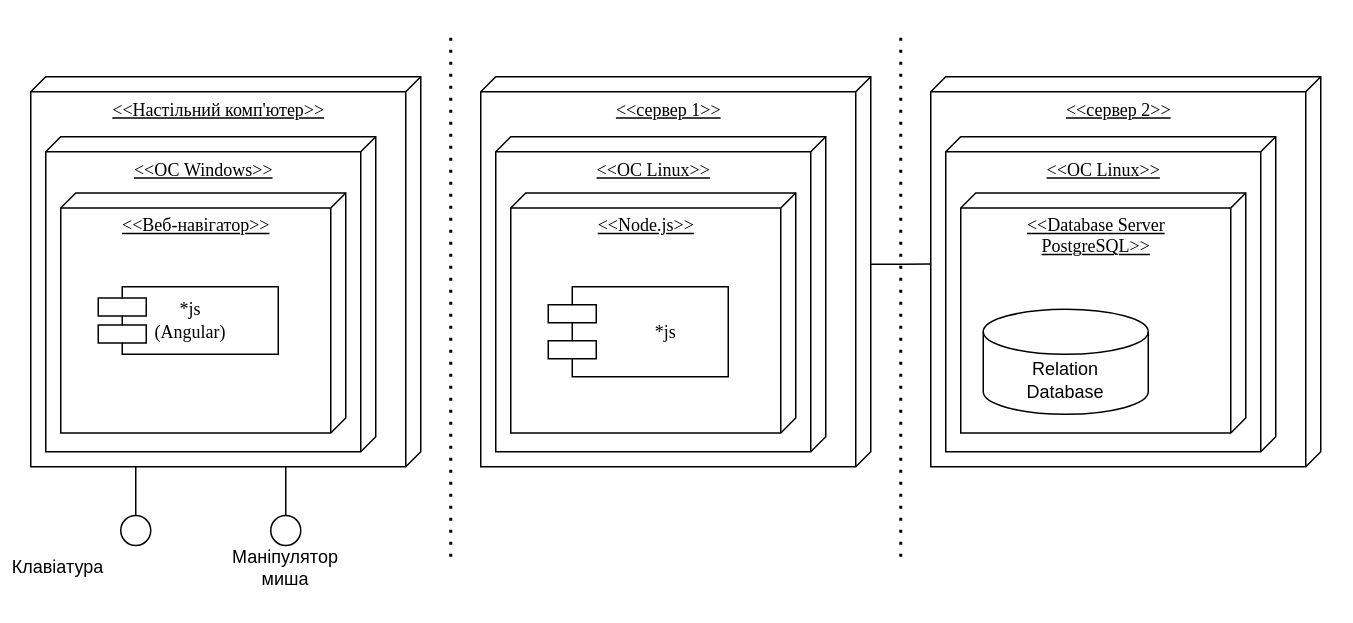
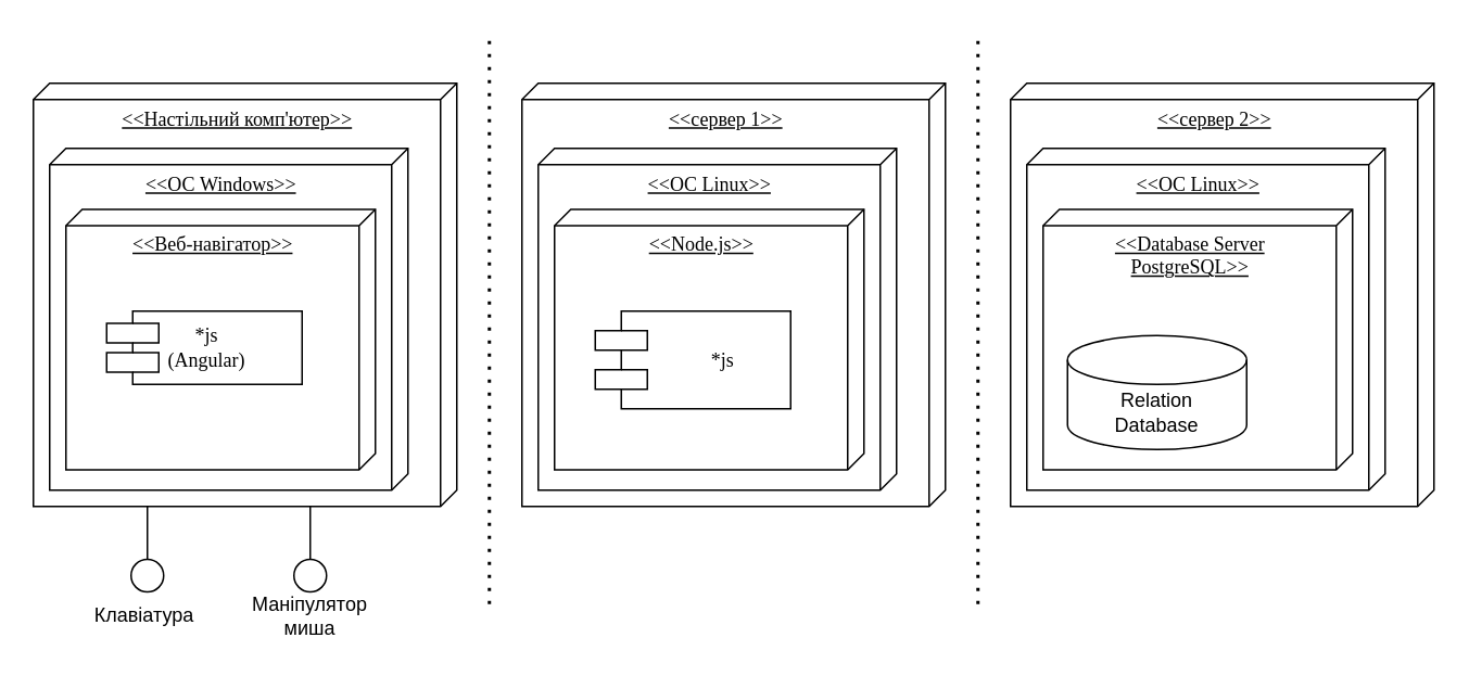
  <mxCell id="0" />
  <mxCell id="1" parent="0" />
  <mxCell id="2" value="&amp;lt;&amp;lt;Настільний комп'ютер&amp;gt;&amp;gt;" style="verticalAlign=top;align=center;spacingTop=8;spacingLeft=2;spacingRight=12;shape=cube;size=10;direction=south;fontStyle=4;html=1;rounded=0;shadow=0;comic=0;labelBackgroundColor=none;strokeWidth=1;fontFamily=Verdana;fontSize=12" parent="1" vertex="1"><mxGeometry x="20" y="50.5" width="260" height="260" as="geometry" /></mxCell>
  <mxCell id="3" value="" style="ellipse;whiteSpace=wrap;html=1;rounded=0;shadow=0;comic=0;labelBackgroundColor=none;strokeWidth=1;fontFamily=Verdana;fontSize=12;align=center;" parent="1" vertex="1"><mxGeometry x="80" y="343" width="20" height="20" as="geometry" /></mxCell>
  <mxCell id="4" style="edgeStyle=elbowEdgeStyle;rounded=0;html=1;labelBackgroundColor=none;startArrow=none;startFill=0;startSize=8;endArrow=none;endFill=0;endSize=16;fontFamily=Verdana;fontSize=12;" parent="1" source="3" edge="1"><mxGeometry relative="1" as="geometry"><mxPoint x="90.111" y="310.5" as="targetPoint" /></mxGeometry></mxCell>
  <mxCell id="5" value="&amp;lt;&amp;lt;ОС Windows&amp;gt;&amp;gt;" style="verticalAlign=top;align=center;spacingTop=8;spacingLeft=2;spacingRight=12;shape=cube;size=10;direction=south;fontStyle=4;html=1;rounded=0;shadow=0;comic=0;labelBackgroundColor=none;strokeWidth=1;fontFamily=Verdana;fontSize=12" vertex="1" parent="1"><mxGeometry x="30" y="90.5" width="220" height="210" as="geometry" /></mxCell>
  <mxCell id="6" value="&amp;lt;&amp;lt;Веб-навігатор&amp;gt;&amp;gt;" style="verticalAlign=top;align=center;spacingTop=8;spacingLeft=2;spacingRight=12;shape=cube;size=10;direction=south;fontStyle=4;html=1;rounded=0;shadow=0;comic=0;labelBackgroundColor=none;strokeWidth=1;fontFamily=Verdana;fontSize=12" vertex="1" parent="1"><mxGeometry x="40" y="128" width="190" height="160" as="geometry" /></mxCell>
  <mxCell id="7" value="&lt;div style=&quot;text-align: center;&quot;&gt;&lt;span style=&quot;background-color: initial;&quot;&gt;*js&lt;/span&gt;&lt;/div&gt;(Angular)" style="shape=component;align=left;spacingLeft=36;rounded=0;shadow=0;comic=0;labelBackgroundColor=none;strokeWidth=1;fontFamily=Verdana;fontSize=12;html=1;" vertex="1" parent="1"><mxGeometry x="65" y="190.5" width="120" height="45" as="geometry" /></mxCell>
  <mxCell id="8" value="" style="ellipse;whiteSpace=wrap;html=1;rounded=0;shadow=0;comic=0;labelBackgroundColor=none;strokeWidth=1;fontFamily=Verdana;fontSize=12;align=center;" vertex="1" parent="1"><mxGeometry x="180" y="343" width="20" height="20" as="geometry" /></mxCell>
  <mxCell id="9" style="edgeStyle=elbowEdgeStyle;rounded=0;html=1;labelBackgroundColor=none;startArrow=none;startFill=0;startSize=8;endArrow=none;endFill=0;endSize=16;fontFamily=Verdana;fontSize=12;" edge="1" parent="1" source="8"><mxGeometry relative="1" as="geometry"><mxPoint x="190.111" y="310.5" as="targetPoint" /></mxGeometry></mxCell>
- <mxCell id="10" value="Клавіатура&amp;nbsp;" style="text;html=1;strokeColor=none;fillColor=none;align=center;verticalAlign=middle;whiteSpace=wrap;rounded=0;" vertex="1" parent="1"><mxGeometry x="10" y="363" width="60" height="30" as="geometry" /></mxCell>
+ <mxCell id="10" value="Клавіатура&amp;nbsp;" style="text;html=1;strokeColor=none;fillColor=none;align=center;verticalAlign=middle;whiteSpace=wrap;rounded=0;" vertex="1" parent="1"><mxGeometry x="60" y="363" width="60" height="30" as="geometry" /></mxCell>
  <mxCell id="11" value="Маніпулятор миша" style="text;html=1;strokeColor=none;fillColor=none;align=center;verticalAlign=middle;whiteSpace=wrap;rounded=0;" vertex="1" parent="1"><mxGeometry x="160" y="363" width="60" height="30" as="geometry" /></mxCell>
- <mxCell id="12" style="edgeStyle=orthogonalEdgeStyle;rounded=0;orthogonalLoop=1;jettySize=auto;html=1;exitX=0;exitY=0;exitDx=125;exitDy=0;exitPerimeter=0;entryX=0.48;entryY=0.999;entryDx=0;entryDy=0;entryPerimeter=0;startArrow=none;startFill=0;endArrow=none;endFill=0;" edge="1" parent="1" source="13" target="18"><mxGeometry relative="1" as="geometry" /></mxCell>
  <mxCell id="13" value="&amp;lt;&amp;lt;сервер 1&amp;gt;&amp;gt;" style="verticalAlign=top;align=center;spacingTop=8;spacingLeft=2;spacingRight=12;shape=cube;size=10;direction=south;fontStyle=4;html=1;rounded=0;shadow=0;comic=0;labelBackgroundColor=none;strokeWidth=1;fontFamily=Verdana;fontSize=12" vertex="1" parent="1"><mxGeometry x="320" y="50.5" width="260" height="260" as="geometry" /></mxCell>
  <mxCell id="14" value="&amp;lt;&amp;lt;ОС Linux&amp;gt;&amp;gt;" style="verticalAlign=top;align=center;spacingTop=8;spacingLeft=2;spacingRight=12;shape=cube;size=10;direction=south;fontStyle=4;html=1;rounded=0;shadow=0;comic=0;labelBackgroundColor=none;strokeWidth=1;fontFamily=Verdana;fontSize=12" vertex="1" parent="1"><mxGeometry x="330" y="90.5" width="220" height="210" as="geometry" /></mxCell>
  <mxCell id="15" value="&amp;lt;&amp;lt;Node.js&amp;gt;&amp;gt;" style="verticalAlign=top;align=center;spacingTop=8;spacingLeft=2;spacingRight=12;shape=cube;size=10;direction=south;fontStyle=4;html=1;rounded=0;shadow=0;comic=0;labelBackgroundColor=none;strokeWidth=1;fontFamily=Verdana;fontSize=12" vertex="1" parent="1"><mxGeometry x="340" y="128" width="190" height="160" as="geometry" /></mxCell>
  <mxCell id="16" value="&lt;div style=&quot;&quot;&gt;&lt;span style=&quot;background-color: initial;&quot;&gt;*js&lt;/span&gt;&lt;/div&gt;" style="shape=component;align=center;spacingLeft=36;rounded=0;shadow=0;comic=0;labelBackgroundColor=none;strokeWidth=1;fontFamily=Verdana;fontSize=12;html=1;" vertex="1" parent="1"><mxGeometry x="365" y="190.5" width="120" height="60" as="geometry" /></mxCell>
  <mxCell id="17" value="" style="endArrow=none;dashed=1;html=1;dashPattern=1 3;strokeWidth=2;rounded=0;" edge="1" parent="1"><mxGeometry width="50" height="50" relative="1" as="geometry"><mxPoint x="300" y="370.5" as="sourcePoint" /><mxPoint x="300" y="20.5" as="targetPoint" /></mxGeometry></mxCell>
  <mxCell id="18" value="&amp;lt;&amp;lt;сервер 2&amp;gt;&amp;gt;" style="verticalAlign=top;align=center;spacingTop=8;spacingLeft=2;spacingRight=12;shape=cube;size=10;direction=south;fontStyle=4;html=1;rounded=0;shadow=0;comic=0;labelBackgroundColor=none;strokeWidth=1;fontFamily=Verdana;fontSize=12" vertex="1" parent="1"><mxGeometry x="620" y="50.5" width="260" height="260" as="geometry" /></mxCell>
  <mxCell id="19" value="&amp;lt;&amp;lt;ОС Linux&amp;gt;&amp;gt;" style="verticalAlign=top;align=center;spacingTop=8;spacingLeft=2;spacingRight=12;shape=cube;size=10;direction=south;fontStyle=4;html=1;rounded=0;shadow=0;comic=0;labelBackgroundColor=none;strokeWidth=1;fontFamily=Verdana;fontSize=12" vertex="1" parent="1"><mxGeometry x="630" y="90.5" width="220" height="210" as="geometry" /></mxCell>
  <mxCell id="20" value="&amp;lt;&amp;lt;Database Server &lt;br&gt;PostgreSQL&amp;gt;&amp;gt;" style="verticalAlign=top;align=center;spacingTop=8;spacingLeft=2;spacingRight=12;shape=cube;size=10;direction=south;fontStyle=4;html=1;rounded=0;shadow=0;comic=0;labelBackgroundColor=none;strokeWidth=1;fontFamily=Verdana;fontSize=12" vertex="1" parent="1"><mxGeometry x="640" y="128" width="190" height="160" as="geometry" /></mxCell>
  <mxCell id="21" value="" style="endArrow=none;dashed=1;html=1;dashPattern=1 3;strokeWidth=2;rounded=0;" edge="1" parent="1"><mxGeometry width="50" height="50" relative="1" as="geometry"><mxPoint x="600" y="370.5" as="sourcePoint" /><mxPoint x="600" y="20.5" as="targetPoint" /></mxGeometry></mxCell>
  <mxCell id="22" value="Relation &lt;br&gt;Database" style="shape=cylinder3;whiteSpace=wrap;html=1;boundedLbl=1;backgroundOutline=1;size=15;" vertex="1" parent="1"><mxGeometry x="655" y="205.5" width="110" height="70" as="geometry" /></mxCell>
